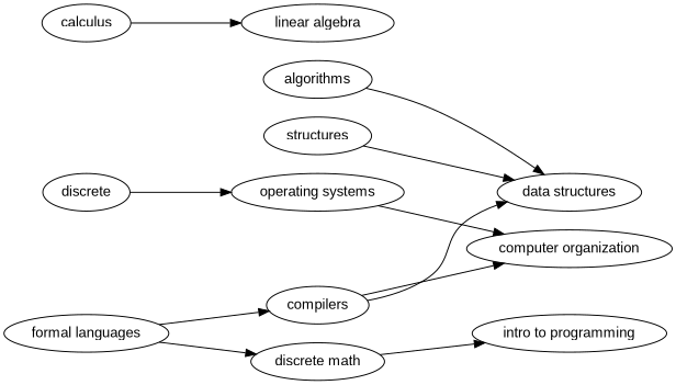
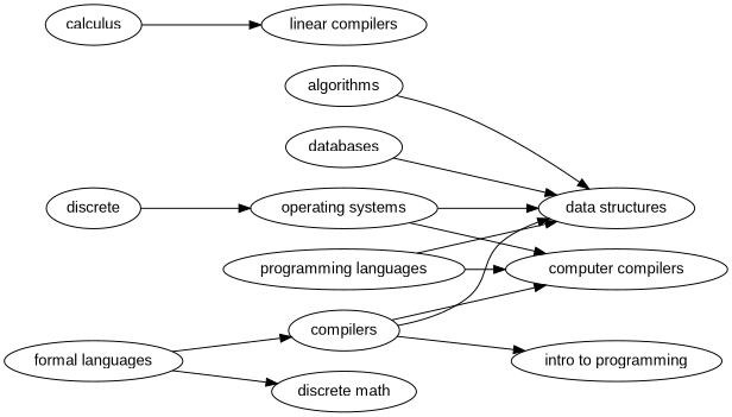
  digraph {
    fontname="Liberation Sans"
    rankdir=LR
    node [fontname="Liberation Sans"]
    edge [fontname="Liberation Sans"]
    algorithms
    "data structures"
    "discrete math"
    "intro to programming"
    calculus
-   "linear algebra"
+   "linear algebra" [label="linear compilers"]
    compilers
-   "computer organization"
+   "computer organization" [label="computer compilers"]
    "formal languages"
-   databases [label=structures]
+   databases
    n11 [label=discrete]
    "operating systems"
+   "programming languages"
    algorithms -> "data structures"
-   "discrete math" -> "intro to programming"
+   compilers -> "intro to programming"
    calculus -> "linear algebra"
    compilers -> "data structures"
    compilers -> "computer organization"
    "formal languages" -> "discrete math"
    "formal languages" -> compilers
    databases -> "data structures"
    n11 -> "operating systems"
+   "operating systems" -> "data structures"
    "operating systems" -> "computer organization"
+   "programming languages" -> "data structures"
+   "programming languages" -> "computer organization"
  }
